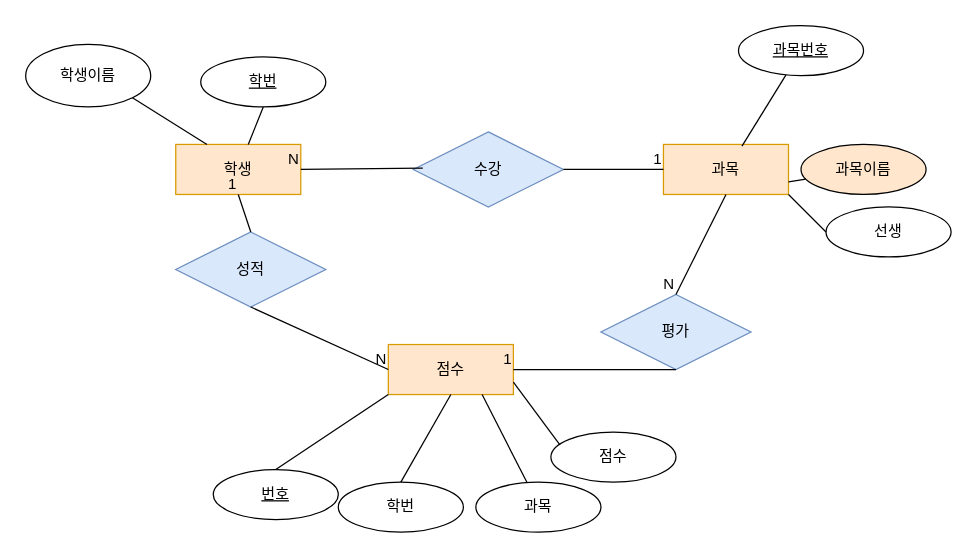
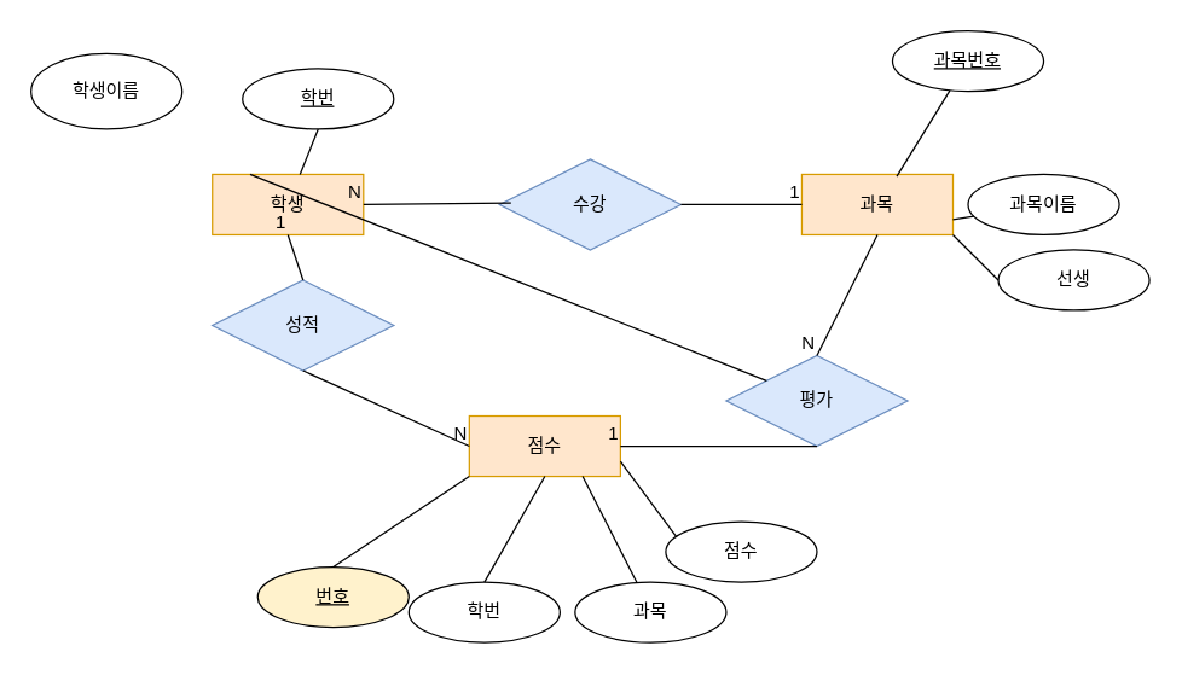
  <mxCell id="0" />
  <mxCell id="1" parent="0" />
  <mxCell id="2" value="학생" style="whiteSpace=wrap;html=1;align=center;fillColor=#ffe6cc;strokeColor=#d79b00;" parent="1" vertex="1"><mxGeometry x="140" y="115" width="100" height="40" as="geometry" /></mxCell>
  <mxCell id="3" value="점수" style="whiteSpace=wrap;html=1;align=center;fillColor=#ffe6cc;strokeColor=#d79b00;" parent="1" vertex="1"><mxGeometry x="310" y="275" width="100" height="40" as="geometry" /></mxCell>
  <mxCell id="4" value="과목" style="whiteSpace=wrap;html=1;align=center;fillColor=#ffe6cc;strokeColor=#d79b00;" parent="1" vertex="1"><mxGeometry x="530" y="115" width="100" height="40" as="geometry" /></mxCell>
  <mxCell id="5" value="수강" style="shape=rhombus;perimeter=rhombusPerimeter;whiteSpace=wrap;html=1;align=center;fillColor=#dae8fc;strokeColor=#6c8ebf;" parent="1" vertex="1"><mxGeometry x="330" y="105" width="120" height="60" as="geometry" /></mxCell>
  <mxCell id="6" value="성적" style="shape=rhombus;perimeter=rhombusPerimeter;whiteSpace=wrap;html=1;align=center;fillColor=#dae8fc;strokeColor=#6c8ebf;" parent="1" vertex="1"><mxGeometry x="140" y="185" width="120" height="60" as="geometry" /></mxCell>
  <mxCell id="7" value="평가" style="shape=rhombus;perimeter=rhombusPerimeter;whiteSpace=wrap;html=1;align=center;fillColor=#dae8fc;strokeColor=#6c8ebf;" parent="1" vertex="1"><mxGeometry x="480" y="235" width="120" height="60" as="geometry" /></mxCell>
  <mxCell id="8" value="학번" style="ellipse;whiteSpace=wrap;html=1;align=center;fontStyle=4;" parent="1" vertex="1"><mxGeometry x="160" y="45" width="100" height="40" as="geometry" /></mxCell>
  <mxCell id="9" value="학생이름" style="ellipse;whiteSpace=wrap;html=1;align=center;" parent="1" vertex="1"><mxGeometry x="20" y="35" width="100" height="50" as="geometry" /></mxCell>
  <mxCell id="10" value="" style="endArrow=none;html=1;rounded=0;exitX=0.063;exitY=0.483;exitDx=0;exitDy=0;exitPerimeter=0;entryX=1;entryY=0.5;entryDx=0;entryDy=0;" parent="1" source="5" target="2" edge="1"><mxGeometry relative="1" as="geometry"><mxPoint x="80" y="175" as="sourcePoint" /><mxPoint x="240" y="175" as="targetPoint" /></mxGeometry></mxCell>
  <mxCell id="11" value="N" style="resizable=0;html=1;whiteSpace=wrap;align=right;verticalAlign=bottom;" parent="10" connectable="0" vertex="1"><mxGeometry x="1" relative="1" as="geometry" /></mxCell>
  <mxCell id="12" value="" style="endArrow=none;html=1;rounded=0;entryX=0;entryY=0.5;entryDx=0;entryDy=0;exitX=1;exitY=0.5;exitDx=0;exitDy=0;" parent="1" source="5" target="4" edge="1"><mxGeometry relative="1" as="geometry"><mxPoint x="440" y="295" as="sourcePoint" /><mxPoint x="600" y="295" as="targetPoint" /></mxGeometry></mxCell>
  <mxCell id="13" value="1" style="resizable=0;html=1;whiteSpace=wrap;align=right;verticalAlign=bottom;" parent="12" connectable="0" vertex="1"><mxGeometry x="1" relative="1" as="geometry" /></mxCell>
  <mxCell id="14" value="" style="endArrow=none;html=1;rounded=0;exitX=0.5;exitY=1;exitDx=0;exitDy=0;entryX=0.5;entryY=0;entryDx=0;entryDy=0;labelBorderColor=none;" parent="1" source="4" target="7" edge="1"><mxGeometry relative="1" as="geometry"><mxPoint x="440" y="295" as="sourcePoint" /><mxPoint x="600" y="295" as="targetPoint" /></mxGeometry></mxCell>
  <mxCell id="15" value="N" style="resizable=0;html=1;whiteSpace=wrap;align=right;verticalAlign=bottom;" parent="14" connectable="0" vertex="1"><mxGeometry x="1" relative="1" as="geometry" /></mxCell>
  <mxCell id="16" value="" style="endArrow=none;html=1;rounded=0;entryX=1;entryY=0.5;entryDx=0;entryDy=0;exitX=0.5;exitY=1;exitDx=0;exitDy=0;" parent="1" source="7" target="3" edge="1"><mxGeometry relative="1" as="geometry"><mxPoint x="440" y="295" as="sourcePoint" /><mxPoint x="600" y="295" as="targetPoint" /></mxGeometry></mxCell>
  <mxCell id="17" value="1" style="resizable=0;html=1;whiteSpace=wrap;align=right;verticalAlign=bottom;" parent="16" connectable="0" vertex="1"><mxGeometry x="1" relative="1" as="geometry" /></mxCell>
  <mxCell id="18" value="" style="endArrow=none;html=1;rounded=0;entryX=0;entryY=0.5;entryDx=0;entryDy=0;exitX=0.5;exitY=1;exitDx=0;exitDy=0;" parent="1" source="6" target="3" edge="1"><mxGeometry relative="1" as="geometry"><mxPoint x="440" y="295" as="sourcePoint" /><mxPoint x="600" y="295" as="targetPoint" /></mxGeometry></mxCell>
  <mxCell id="19" value="N" style="resizable=0;html=1;whiteSpace=wrap;align=right;verticalAlign=bottom;" parent="18" connectable="0" vertex="1"><mxGeometry x="1" relative="1" as="geometry" /></mxCell>
  <mxCell id="20" value="" style="endArrow=none;html=1;rounded=0;entryX=0.5;entryY=1;entryDx=0;entryDy=0;exitX=0.5;exitY=0;exitDx=0;exitDy=0;" parent="1" source="6" target="2" edge="1"><mxGeometry relative="1" as="geometry"><mxPoint x="440" y="295" as="sourcePoint" /><mxPoint x="600" y="295" as="targetPoint" /></mxGeometry></mxCell>
  <mxCell id="21" value="1" style="resizable=0;html=1;whiteSpace=wrap;align=right;verticalAlign=bottom;" parent="20" connectable="0" vertex="1"><mxGeometry x="1" relative="1" as="geometry" /></mxCell>
  <mxCell id="22" value="과목번호" style="ellipse;whiteSpace=wrap;html=1;align=center;fontStyle=4;" parent="1" vertex="1"><mxGeometry x="590" y="20" width="100" height="40" as="geometry" /></mxCell>
- <mxCell id="23" value="과목이름" style="ellipse;whiteSpace=wrap;html=1;align=center;fillColor=#ffe6cc;" parent="1" vertex="1"><mxGeometry x="640" y="115" width="100" height="40" as="geometry" /></mxCell>
+ <mxCell id="23" value="과목이름" style="ellipse;whiteSpace=wrap;html=1;align=center;" parent="1" vertex="1"><mxGeometry x="640" y="115" width="100" height="40" as="geometry" /></mxCell>
  <mxCell id="24" value="선생" style="ellipse;whiteSpace=wrap;html=1;align=center;" parent="1" vertex="1"><mxGeometry x="660" y="165" width="100" height="40" as="geometry" /></mxCell>
- <mxCell id="25" value="번호" style="ellipse;whiteSpace=wrap;html=1;align=center;fontStyle=4;" parent="1" vertex="1"><mxGeometry x="170" y="375" width="100" height="40" as="geometry" /></mxCell>
+ <mxCell id="25" value="번호" style="ellipse;whiteSpace=wrap;html=1;align=center;fontStyle=4;fillColor=#fff2cc;" parent="1" vertex="1"><mxGeometry x="170" y="375" width="100" height="40" as="geometry" /></mxCell>
  <mxCell id="26" value="학번" style="ellipse;whiteSpace=wrap;html=1;align=center;" parent="1" vertex="1"><mxGeometry x="270" y="385" width="100" height="40" as="geometry" /></mxCell>
  <mxCell id="27" value="과목" style="ellipse;whiteSpace=wrap;html=1;align=center;" parent="1" vertex="1"><mxGeometry x="380" y="385" width="100" height="40" as="geometry" /></mxCell>
  <mxCell id="28" value="점수" style="ellipse;whiteSpace=wrap;html=1;align=center;" parent="1" vertex="1"><mxGeometry x="440" y="345" width="100" height="40" as="geometry" /></mxCell>
  <mxCell id="29" value="" style="endArrow=none;html=1;rounded=0;entryX=0.5;entryY=0;entryDx=0;entryDy=0;exitX=0;exitY=1;exitDx=0;exitDy=0;" parent="1" source="3" target="25" edge="1"><mxGeometry relative="1" as="geometry"><mxPoint x="220" y="265" as="sourcePoint" /><mxPoint x="380" y="265" as="targetPoint" /></mxGeometry></mxCell>
  <mxCell id="30" value="" style="endArrow=none;html=1;rounded=0;entryX=0.5;entryY=0;entryDx=0;entryDy=0;exitX=0.5;exitY=1;exitDx=0;exitDy=0;" parent="1" source="3" target="26" edge="1"><mxGeometry relative="1" as="geometry"><mxPoint x="220" y="265" as="sourcePoint" /><mxPoint x="380" y="265" as="targetPoint" /></mxGeometry></mxCell>
  <mxCell id="31" value="" style="endArrow=none;html=1;rounded=0;entryX=0.408;entryY=0.005;entryDx=0;entryDy=0;entryPerimeter=0;exitX=0.75;exitY=1;exitDx=0;exitDy=0;" parent="1" source="3" target="27" edge="1"><mxGeometry relative="1" as="geometry"><mxPoint x="220" y="265" as="sourcePoint" /><mxPoint x="380" y="265" as="targetPoint" /></mxGeometry></mxCell>
  <mxCell id="32" value="" style="endArrow=none;html=1;rounded=0;entryX=0.072;entryY=0.255;entryDx=0;entryDy=0;exitX=1;exitY=0.75;exitDx=0;exitDy=0;entryPerimeter=0;" parent="1" source="3" target="28" edge="1"><mxGeometry relative="1" as="geometry"><mxPoint x="220" y="265" as="sourcePoint" /><mxPoint x="380" y="265" as="targetPoint" /></mxGeometry></mxCell>
  <mxCell id="33" value="" style="endArrow=none;html=1;rounded=0;entryX=0.5;entryY=1;entryDx=0;entryDy=0;" parent="1" source="2" target="8" edge="1"><mxGeometry relative="1" as="geometry"><mxPoint x="220" y="265" as="sourcePoint" /><mxPoint x="380" y="265" as="targetPoint" /></mxGeometry></mxCell>
- <mxCell id="34" value="" style="endArrow=none;html=1;rounded=0;entryX=1;entryY=1;entryDx=0;entryDy=0;exitX=0.25;exitY=0;exitDx=0;exitDy=0;" parent="1" source="2" target="9" edge="1"><mxGeometry relative="1" as="geometry"><mxPoint x="220" y="265" as="sourcePoint" /><mxPoint x="380" y="265" as="targetPoint" /></mxGeometry></mxCell>
+ <mxCell id="34" value="" style="endArrow=none;html=1;rounded=0;exitX=0.25;exitY=0;exitDx=0;exitDy=0;" parent="1" source="2" target="7" edge="1"><mxGeometry relative="1" as="geometry"><mxPoint x="220" y="265" as="sourcePoint" /><mxPoint x="380" y="265" as="targetPoint" /></mxGeometry></mxCell>
  <mxCell id="35" value="" style="endArrow=none;html=1;rounded=0;exitX=0.628;exitY=0.035;exitDx=0;exitDy=0;exitPerimeter=0;" edge="1" parent="1" source="4" target="22"><mxGeometry relative="1" as="geometry"><mxPoint x="320" y="215" as="sourcePoint" /><mxPoint x="480" y="215" as="targetPoint" /></mxGeometry></mxCell>
  <mxCell id="36" value="" style="endArrow=none;html=1;rounded=0;exitX=1;exitY=0.75;exitDx=0;exitDy=0;" edge="1" parent="1" source="4" target="23"><mxGeometry relative="1" as="geometry"><mxPoint x="320" y="215" as="sourcePoint" /><mxPoint x="480" y="215" as="targetPoint" /></mxGeometry></mxCell>
  <mxCell id="37" value="" style="endArrow=none;html=1;rounded=0;entryX=0;entryY=0.5;entryDx=0;entryDy=0;exitX=1;exitY=1;exitDx=0;exitDy=0;" edge="1" parent="1" source="4" target="24"><mxGeometry relative="1" as="geometry"><mxPoint x="320" y="215" as="sourcePoint" /><mxPoint x="480" y="215" as="targetPoint" /></mxGeometry></mxCell>
